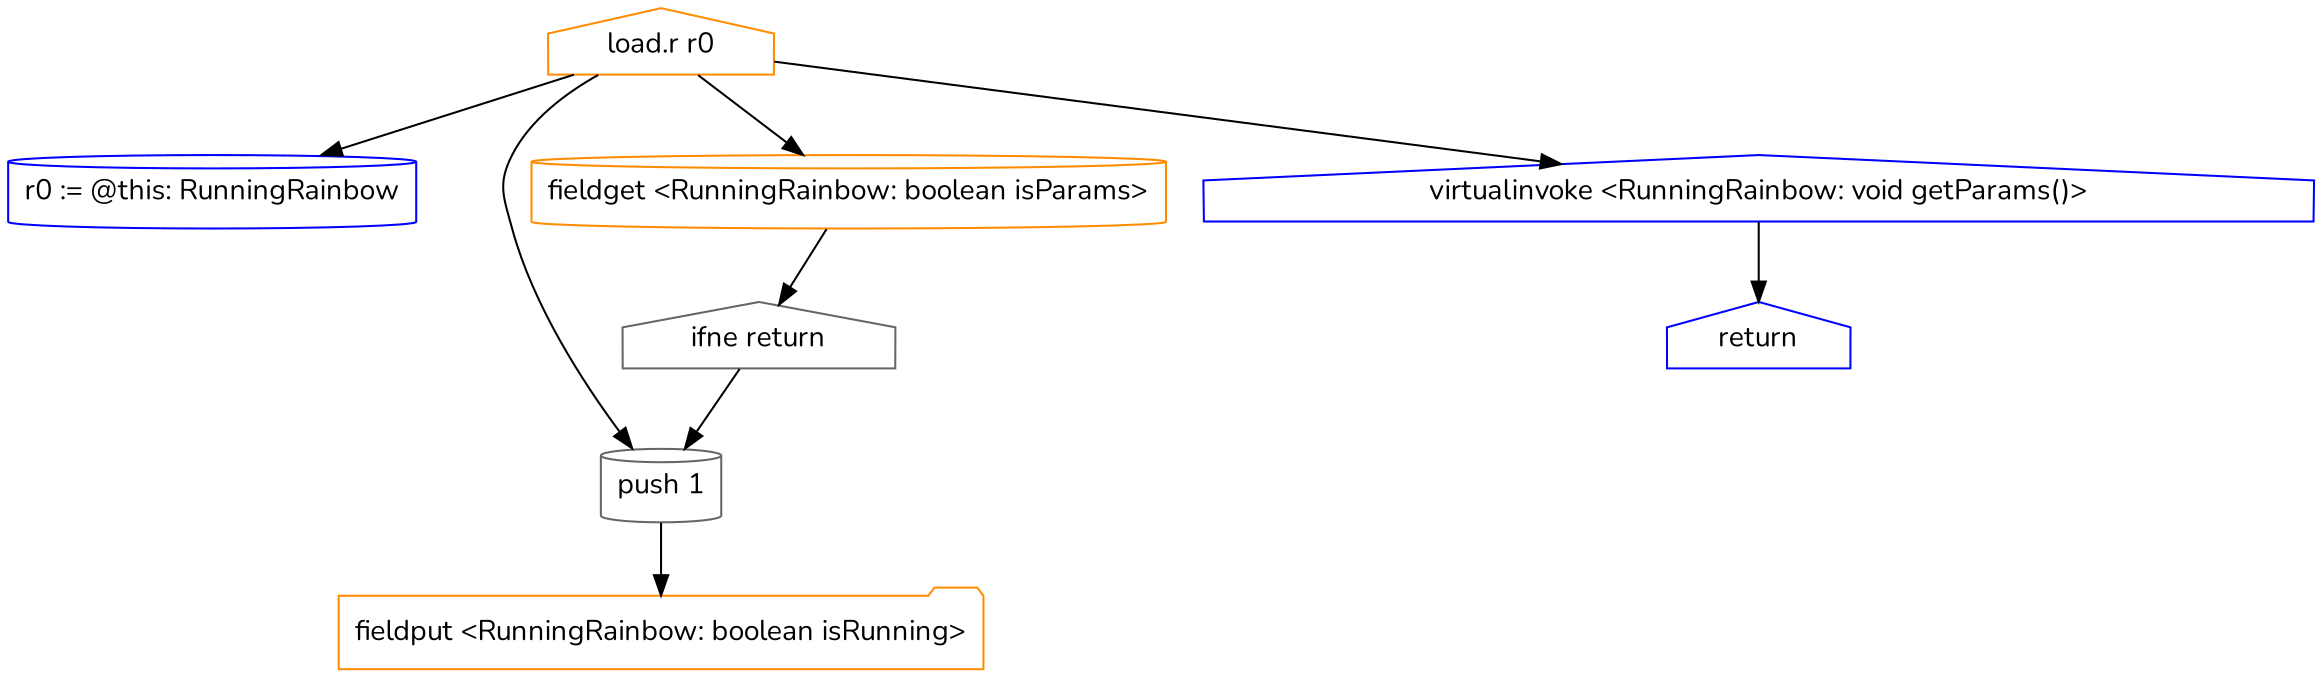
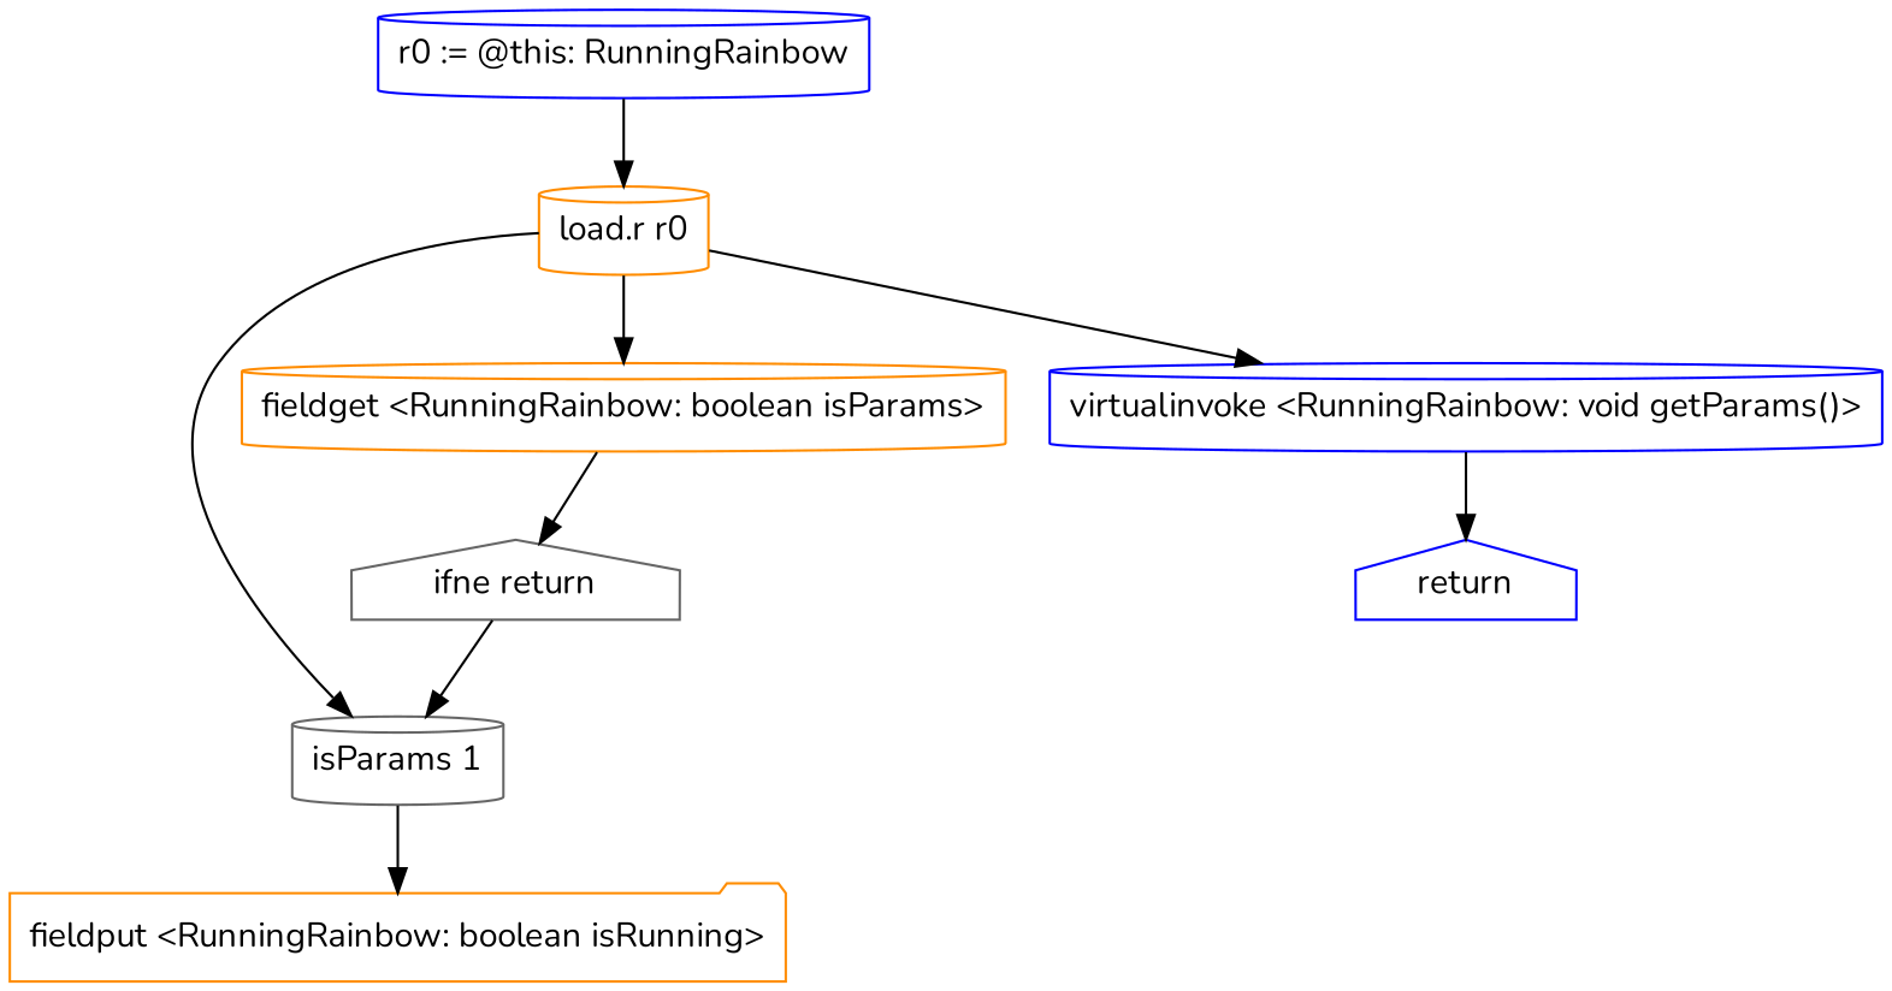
  digraph {
    fontname=Nunito
    node [color=blue fontname=Nunito shape=house]
    edge [fontname=Nunito]
    "r0 := @this: RunningRainbow" [shape=cylinder]
-   "load.r r0" [color=darkorange]
-   "push 1" [color=gray40 shape=cylinder]
+   "load.r r0" [color=darkorange shape=cylinder]
+   "push 1" [color=gray40 shape=cylinder label="isParams 1"]
    "fieldget <RunningRainbow: boolean isParams>" [color=darkorange shape=cylinder]
-   "virtualinvoke <RunningRainbow: void getParams()>"
+   "virtualinvoke <RunningRainbow: void getParams()>" [shape=cylinder]
    "fieldput <RunningRainbow: boolean isRunning>" [color=darkorange shape=folder]
    "ifne return" [color=gray40]
    return
-   "load.r r0" -> "r0 := @this: RunningRainbow"
+   "r0 := @this: RunningRainbow" -> "load.r r0"
    "load.r r0" -> "push 1"
    "load.r r0" -> "fieldget <RunningRainbow: boolean isParams>"
    "load.r r0" -> "virtualinvoke <RunningRainbow: void getParams()>"
    "push 1" -> "fieldput <RunningRainbow: boolean isRunning>"
    "fieldget <RunningRainbow: boolean isParams>" -> "ifne return"
    "virtualinvoke <RunningRainbow: void getParams()>" -> return
    "ifne return" -> "push 1"
  }
